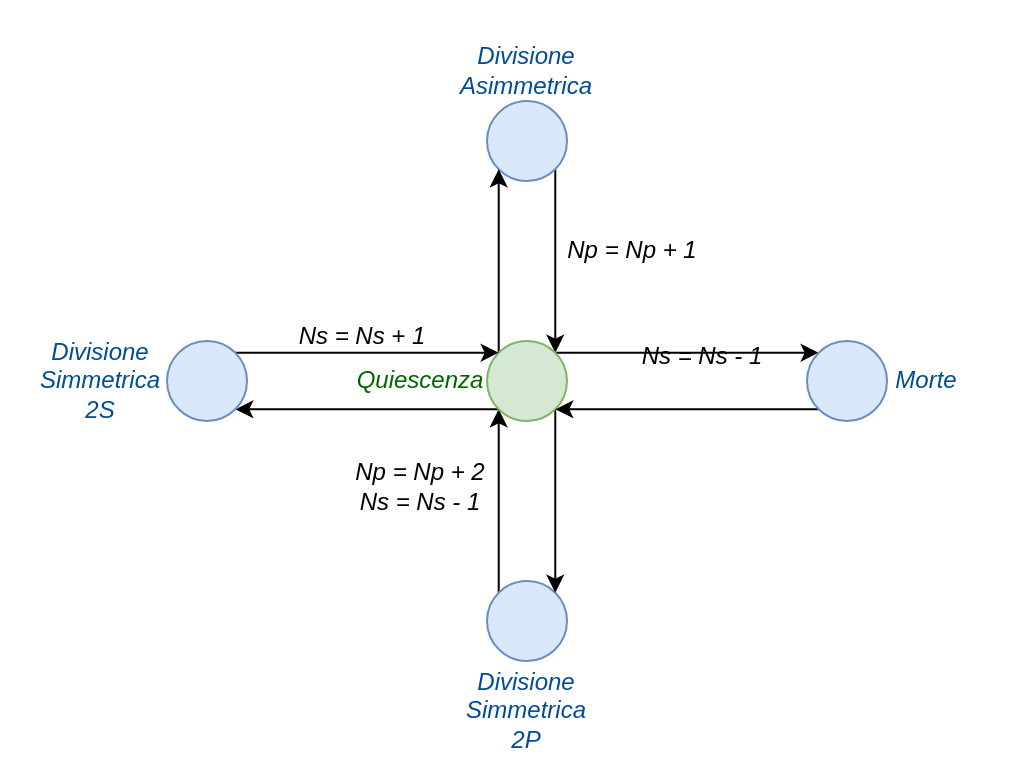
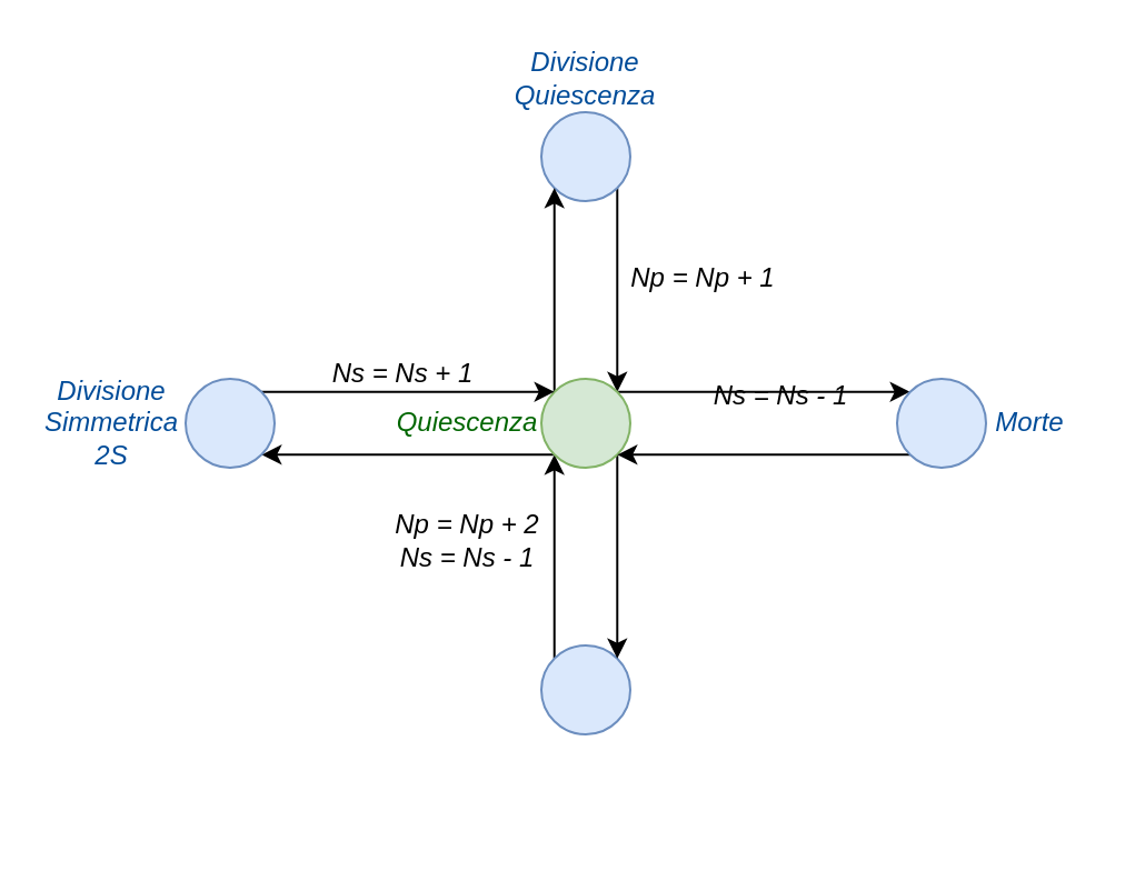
  <mxCell id="0" />
  <mxCell id="1" parent="0" />
  <mxCell id="2" style="edgeStyle=orthogonalEdgeStyle;curved=1;rounded=0;orthogonalLoop=1;jettySize=auto;html=1;exitX=1;exitY=1;exitDx=0;exitDy=0;entryX=1;entryY=0;entryDx=0;entryDy=0;" edge="1" parent="1" source="3" target="10"><mxGeometry relative="1" as="geometry" /></mxCell>
  <mxCell id="3" value="" style="ellipse;whiteSpace=wrap;html=1;aspect=fixed;fillColor=#dae8fc;strokeColor=#6c8ebf;" vertex="1" parent="1"><mxGeometry x="243" y="50" width="40" height="40" as="geometry" /></mxCell>
  <mxCell id="4" style="edgeStyle=orthogonalEdgeStyle;curved=1;rounded=0;orthogonalLoop=1;jettySize=auto;html=1;exitX=0;exitY=0;exitDx=0;exitDy=0;entryX=0;entryY=1;entryDx=0;entryDy=0;" edge="1" parent="1" source="5" target="10"><mxGeometry relative="1" as="geometry" /></mxCell>
  <mxCell id="5" value="" style="ellipse;whiteSpace=wrap;html=1;aspect=fixed;fillColor=#dae8fc;strokeColor=#6c8ebf;" vertex="1" parent="1"><mxGeometry x="243" y="290" width="40" height="40" as="geometry" /></mxCell>
  <mxCell id="6" style="edgeStyle=orthogonalEdgeStyle;curved=1;rounded=0;orthogonalLoop=1;jettySize=auto;html=1;exitX=0;exitY=1;exitDx=0;exitDy=0;entryX=1;entryY=1;entryDx=0;entryDy=0;" edge="1" parent="1" source="10" target="12"><mxGeometry relative="1" as="geometry" /></mxCell>
  <mxCell id="7" style="edgeStyle=orthogonalEdgeStyle;curved=1;rounded=0;orthogonalLoop=1;jettySize=auto;html=1;exitX=0;exitY=0;exitDx=0;exitDy=0;entryX=0;entryY=1;entryDx=0;entryDy=0;" edge="1" parent="1" source="10" target="3"><mxGeometry relative="1" as="geometry" /></mxCell>
  <mxCell id="8" style="edgeStyle=orthogonalEdgeStyle;curved=1;rounded=0;orthogonalLoop=1;jettySize=auto;html=1;exitX=1;exitY=0;exitDx=0;exitDy=0;entryX=0.146;entryY=0.146;entryDx=0;entryDy=0;entryPerimeter=0;" edge="1" parent="1" source="10" target="14"><mxGeometry relative="1" as="geometry" /></mxCell>
  <mxCell id="9" style="edgeStyle=orthogonalEdgeStyle;curved=1;rounded=0;orthogonalLoop=1;jettySize=auto;html=1;exitX=1;exitY=1;exitDx=0;exitDy=0;entryX=1;entryY=0;entryDx=0;entryDy=0;" edge="1" parent="1" source="10" target="5"><mxGeometry relative="1" as="geometry" /></mxCell>
  <mxCell id="10" value="" style="ellipse;whiteSpace=wrap;html=1;aspect=fixed;fillColor=#d5e8d4;strokeColor=#82b366;" vertex="1" parent="1"><mxGeometry x="243" y="170" width="40" height="40" as="geometry" /></mxCell>
  <mxCell id="11" style="edgeStyle=orthogonalEdgeStyle;rounded=0;orthogonalLoop=1;jettySize=auto;html=1;exitX=1;exitY=0;exitDx=0;exitDy=0;entryX=0;entryY=0;entryDx=0;entryDy=0;curved=1;" edge="1" parent="1" source="12" target="10"><mxGeometry relative="1" as="geometry" /></mxCell>
  <mxCell id="12" value="" style="ellipse;whiteSpace=wrap;html=1;aspect=fixed;fillColor=#dae8fc;strokeColor=#6c8ebf;" vertex="1" parent="1"><mxGeometry x="83" y="170" width="40" height="40" as="geometry" /></mxCell>
  <mxCell id="13" style="edgeStyle=orthogonalEdgeStyle;curved=1;rounded=0;orthogonalLoop=1;jettySize=auto;html=1;exitX=0;exitY=1;exitDx=0;exitDy=0;entryX=1;entryY=1;entryDx=0;entryDy=0;" edge="1" parent="1" source="14" target="10"><mxGeometry relative="1" as="geometry" /></mxCell>
  <mxCell id="14" value="" style="ellipse;whiteSpace=wrap;html=1;aspect=fixed;fillColor=#dae8fc;strokeColor=#6c8ebf;" vertex="1" parent="1"><mxGeometry x="403" y="170" width="40" height="40" as="geometry" /></mxCell>
- <mxCell id="15" value="&lt;i&gt;&lt;font color=&quot;#004c99&quot;&gt;Divisione&lt;br&gt;Asimmetrica&lt;/font&gt;&lt;/i&gt;" style="text;html=1;strokeColor=none;fillColor=none;align=center;verticalAlign=middle;whiteSpace=wrap;rounded=0;" vertex="1" parent="1"><mxGeometry x="233" y="20" width="60" height="30" as="geometry" /></mxCell>
- <mxCell id="16" value="&lt;i&gt;&lt;font color=&quot;#004c99&quot;&gt;Divisione&lt;br&gt;Simmetrica 2P&lt;/font&gt;&lt;/i&gt;" style="text;html=1;strokeColor=none;fillColor=none;align=center;verticalAlign=middle;whiteSpace=wrap;rounded=0;" vertex="1" parent="1"><mxGeometry x="233" y="340" width="60" height="30" as="geometry" /></mxCell>
+ <mxCell id="15" value="&lt;i&gt;&lt;font color=&quot;#004c99&quot;&gt;Divisione&lt;br&gt;Quiescenza&lt;/font&gt;&lt;/i&gt;" style="text;html=1;strokeColor=none;fillColor=none;align=center;verticalAlign=middle;whiteSpace=wrap;rounded=0;" vertex="1" parent="1"><mxGeometry x="233" y="20" width="60" height="30" as="geometry" /></mxCell>
  <mxCell id="17" value="&lt;i&gt;&lt;font color=&quot;#004c99&quot;&gt;Morte&lt;/font&gt;&lt;/i&gt;" style="text;html=1;strokeColor=none;fillColor=none;align=center;verticalAlign=middle;whiteSpace=wrap;rounded=0;" vertex="1" parent="1"><mxGeometry x="433" y="175" width="60" height="30" as="geometry" /></mxCell>
  <mxCell id="18" value="&lt;i&gt;&lt;font color=&quot;#004c99&quot;&gt;Divisione&lt;br&gt;Simmetrica 2S&lt;/font&gt;&lt;/i&gt;" style="text;html=1;strokeColor=none;fillColor=none;align=center;verticalAlign=middle;whiteSpace=wrap;rounded=0;" vertex="1" parent="1"><mxGeometry x="20" y="175" width="60" height="30" as="geometry" /></mxCell>
  <mxCell id="19" value="&lt;i&gt;&lt;font color=&quot;#006600&quot;&gt;Quiescenza&lt;/font&gt;&lt;/i&gt;" style="text;html=1;strokeColor=none;fillColor=none;align=center;verticalAlign=middle;whiteSpace=wrap;rounded=0;" vertex="1" parent="1"><mxGeometry x="180" y="175" width="60" height="30" as="geometry" /></mxCell>
  <mxCell id="20" value="&lt;i&gt;Ns = Ns - 1&lt;/i&gt;" style="text;html=1;strokeColor=none;fillColor=none;align=center;verticalAlign=middle;whiteSpace=wrap;rounded=0;" vertex="1" parent="1"><mxGeometry x="313" y="163" width="76" height="30" as="geometry" /></mxCell>
  <mxCell id="21" value="&lt;i&gt;Np = Np + 2&lt;br&gt;Ns = Ns - 1&lt;br&gt;&lt;/i&gt;" style="text;html=1;strokeColor=none;fillColor=none;align=center;verticalAlign=middle;whiteSpace=wrap;rounded=0;" vertex="1" parent="1"><mxGeometry x="165" y="228" width="90" height="30" as="geometry" /></mxCell>
  <mxCell id="22" value="&lt;i&gt;Ns = Ns + 1&lt;/i&gt;" style="text;html=1;strokeColor=none;fillColor=none;align=center;verticalAlign=middle;whiteSpace=wrap;rounded=0;" vertex="1" parent="1"><mxGeometry x="143" y="153" width="76" height="30" as="geometry" /></mxCell>
  <mxCell id="23" value="&lt;i&gt;Np = Np + 1&lt;/i&gt;" style="text;html=1;strokeColor=none;fillColor=none;align=center;verticalAlign=middle;whiteSpace=wrap;rounded=0;" vertex="1" parent="1"><mxGeometry x="278" y="110" width="76" height="30" as="geometry" /></mxCell>
